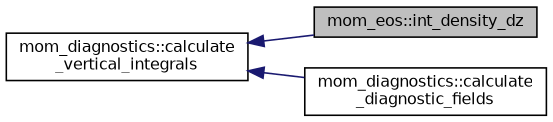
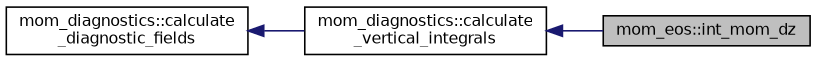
  digraph {
    rankdir=LR
    node [color=black fillcolor=white fontname=Helvetica fontsize=10 shape=record style=filled]
    edge [color=midnightblue dir=back fontname=Helvetica fontsize=10 labelfontname=Helvetica labelfontsize=10 style=solid]
-   n1 [fillcolor=grey75 fontcolor=black height=0.2 label="mom_eos::int_density_dz" width=0.4]
+   n1 [fillcolor=grey75 fontcolor=black height=0.2 label="mom_eos::int_mom_dz" width=0.4]
    n2 [height=0.2 label="mom_diagnostics::calculate\l_vertical_integrals" width=0.4]
    n3 [height=0.2 label="mom_diagnostics::calculate\l_diagnostic_fields" width=0.4]
    n2 -> n1
-   n2 -> n3
+   n3 -> n2
  }
